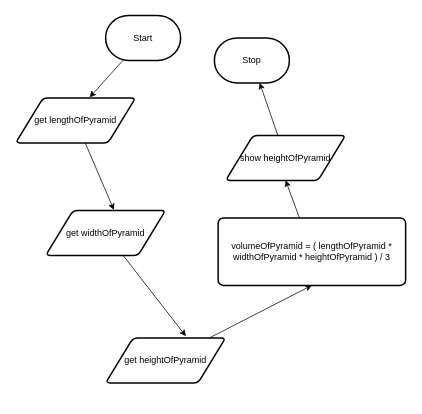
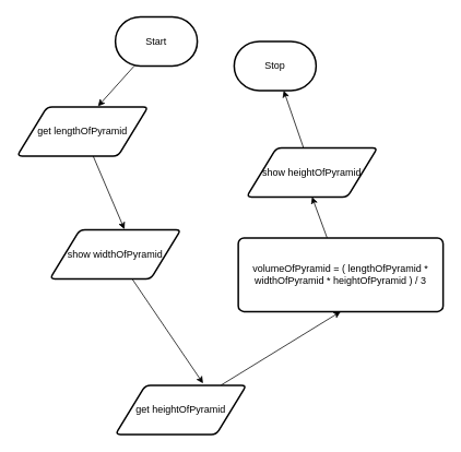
  <mxCell id="0" />
  <mxCell id="1" parent="0" />
  <mxCell id="2" style="edgeStyle=none;html=1;entryX=0.617;entryY=-0.011;entryDx=0;entryDy=0;entryPerimeter=0;" edge="1" parent="1" source="3" target="6"><mxGeometry relative="1" as="geometry" /></mxCell>
  <mxCell id="3" value="Start" style="strokeWidth=2;html=1;shape=mxgraph.flowchart.terminator;whiteSpace=wrap;" parent="1" vertex="1"><mxGeometry x="140" y="20" width="100" height="60" as="geometry" /></mxCell>
  <mxCell id="4" value="Stop" style="strokeWidth=2;html=1;shape=mxgraph.flowchart.terminator;whiteSpace=wrap;" parent="1" vertex="1"><mxGeometry x="285" y="50" width="100" height="60" as="geometry" /></mxCell>
  <mxCell id="5" style="edgeStyle=none;html=1;entryX=0.569;entryY=-0.009;entryDx=0;entryDy=0;entryPerimeter=0;" edge="1" parent="1" source="6" target="8"><mxGeometry relative="1" as="geometry" /></mxCell>
  <mxCell id="6" value="get lengthOfPyramid" style="shape=parallelogram;html=1;strokeWidth=2;perimeter=parallelogramPerimeter;whiteSpace=wrap;rounded=1;arcSize=12;size=0.23;" vertex="1" parent="1"><mxGeometry x="20" y="130" width="160" height="60" as="geometry" /></mxCell>
  <mxCell id="7" style="edgeStyle=none;html=1;entryX=0.669;entryY=-0.038;entryDx=0;entryDy=0;entryPerimeter=0;" edge="1" parent="1" source="8" target="10"><mxGeometry relative="1" as="geometry" /></mxCell>
- <mxCell id="8" value="get widthOfPyramid" style="shape=parallelogram;html=1;strokeWidth=2;perimeter=parallelogramPerimeter;whiteSpace=wrap;rounded=1;arcSize=12;size=0.23;" vertex="1" parent="1"><mxGeometry x="60" y="280" width="160" height="60" as="geometry" /></mxCell>
+ <mxCell id="8" value="show widthOfPyramid" style="shape=parallelogram;html=1;strokeWidth=2;perimeter=parallelogramPerimeter;whiteSpace=wrap;rounded=1;arcSize=12;size=0.23;" vertex="1" parent="1"><mxGeometry x="60" y="280" width="160" height="60" as="geometry" /></mxCell>
  <mxCell id="9" style="edgeStyle=none;html=1;entryX=0.5;entryY=1;entryDx=0;entryDy=0;" edge="1" parent="1" source="10" target="12"><mxGeometry relative="1" as="geometry" /></mxCell>
- <mxCell id="10" value="get heightOfPyramid" style="shape=parallelogram;html=1;strokeWidth=2;perimeter=parallelogramPerimeter;whiteSpace=wrap;rounded=1;arcSize=12;size=0.23;" vertex="1" parent="1"><mxGeometry x="140" y="450" width="160" height="60" as="geometry" /></mxCell>
+ <mxCell id="10" value="get heightOfPyramid" style="shape=parallelogram;html=1;strokeWidth=2;perimeter=parallelogramPerimeter;whiteSpace=wrap;rounded=1;arcSize=12;size=0.23;" vertex="1" parent="1"><mxGeometry x="140" y="470" width="160" height="60" as="geometry" /></mxCell>
  <mxCell id="11" style="edgeStyle=none;html=1;entryX=0.5;entryY=1;entryDx=0;entryDy=0;" edge="1" parent="1" source="12" target="14"><mxGeometry relative="1" as="geometry" /></mxCell>
  <mxCell id="12" value="volumeOfPyramid = ( lengthOfPyramid * widthOfPyramid * heightOfPyramid ) / 3" style="rounded=1;whiteSpace=wrap;html=1;absoluteArcSize=1;arcSize=14;strokeWidth=2;" vertex="1" parent="1"><mxGeometry x="290" y="290" width="250" height="90" as="geometry" /></mxCell>
  <mxCell id="13" style="edgeStyle=none;html=1;" edge="1" parent="1" source="14" target="4"><mxGeometry relative="1" as="geometry" /></mxCell>
  <mxCell id="14" value="show heightOfPyramid" style="shape=parallelogram;html=1;strokeWidth=2;perimeter=parallelogramPerimeter;whiteSpace=wrap;rounded=1;arcSize=12;size=0.23;" vertex="1" parent="1"><mxGeometry x="300" y="180" width="160" height="60" as="geometry" /></mxCell>
